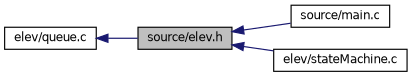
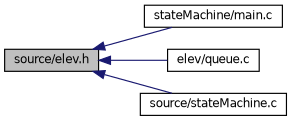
  digraph {
    rankdir=LR
    node [color=black fillcolor=white fontname=Helvetica fontsize=10 shape=record style=filled]
    edge [color=midnightblue dir=back fontname=Helvetica fontsize=10 labelfontname=Helvetica labelfontsize=10 style=solid]
    n1 [fillcolor=grey75 fontcolor=black height=0.2 label="source/elev.h" width=0.4]
-   n2 [height=0.2 label="source/main.c" width=0.4]
+   n2 [height=0.2 label="stateMachine/main.c" width=0.4]
    n3 [height=0.2 label="elev/queue.c" width=0.4]
-   n4 [height=0.2 label="elev/stateMachine.c" width=0.4]
+   n4 [height=0.2 label="source/stateMachine.c" width=0.4]
    n1 -> n2
-   n3 -> n1
+   n1 -> n3
    n1 -> n4
  }
